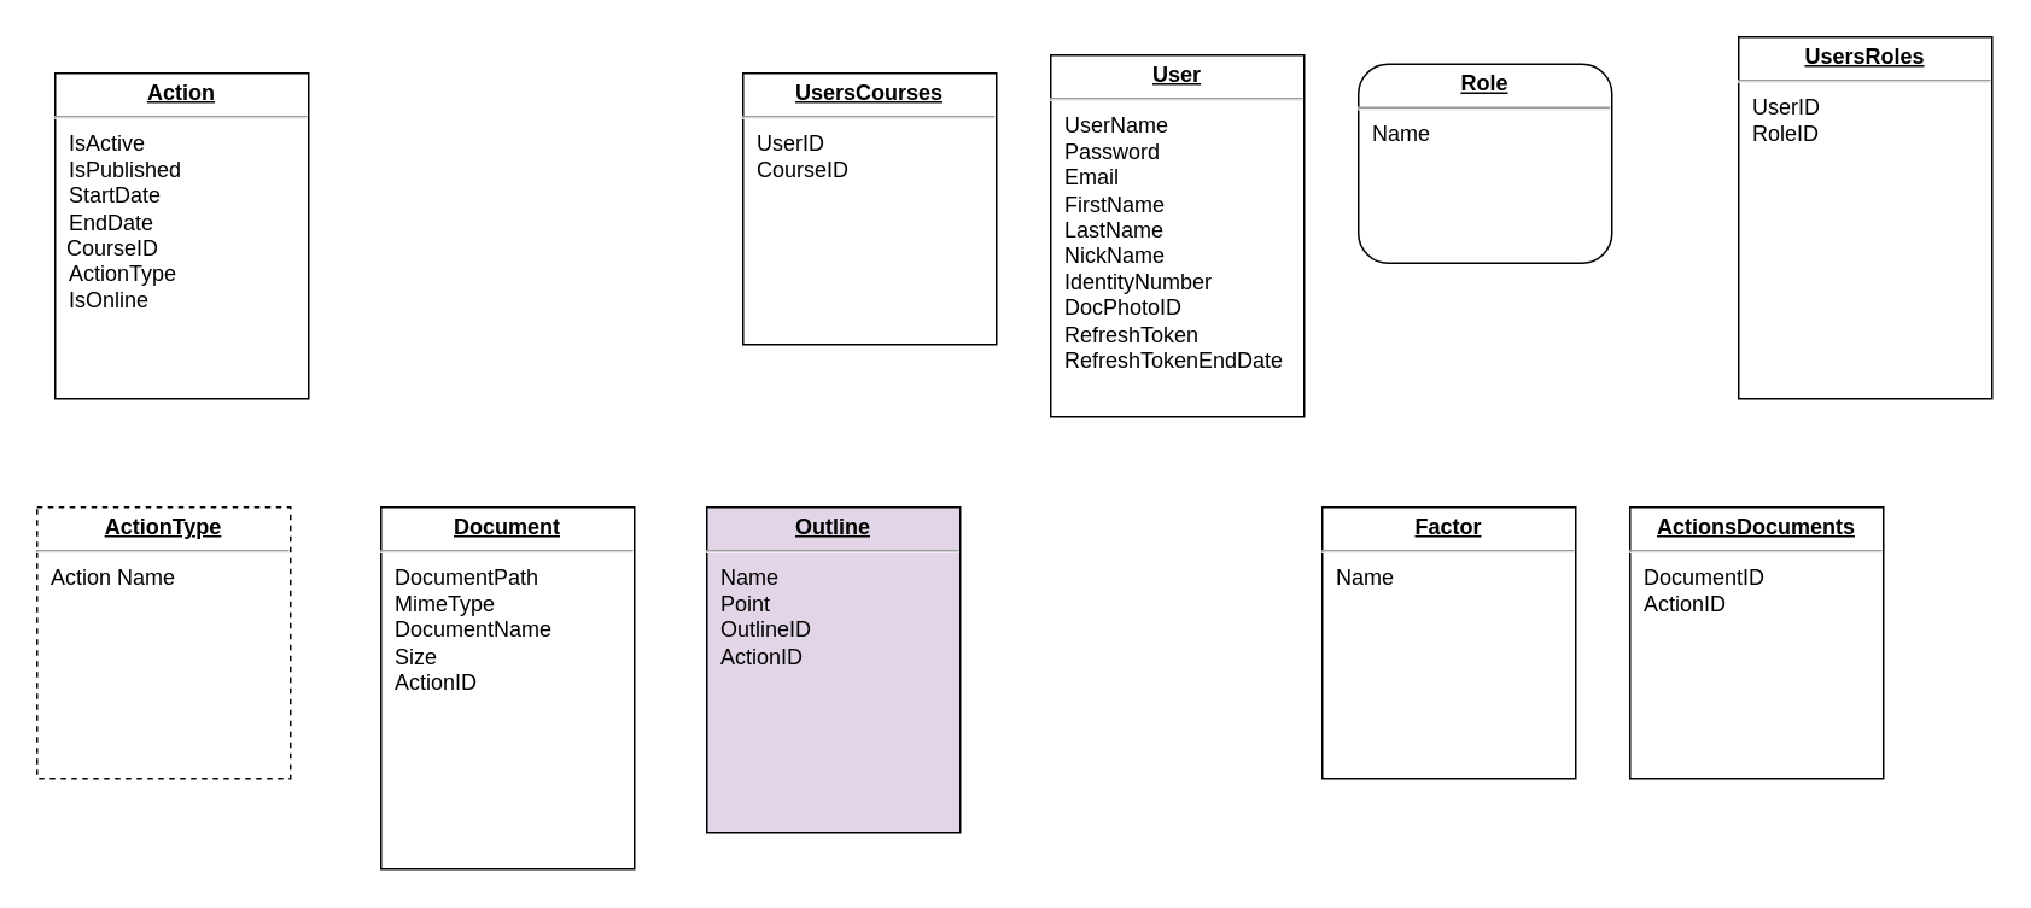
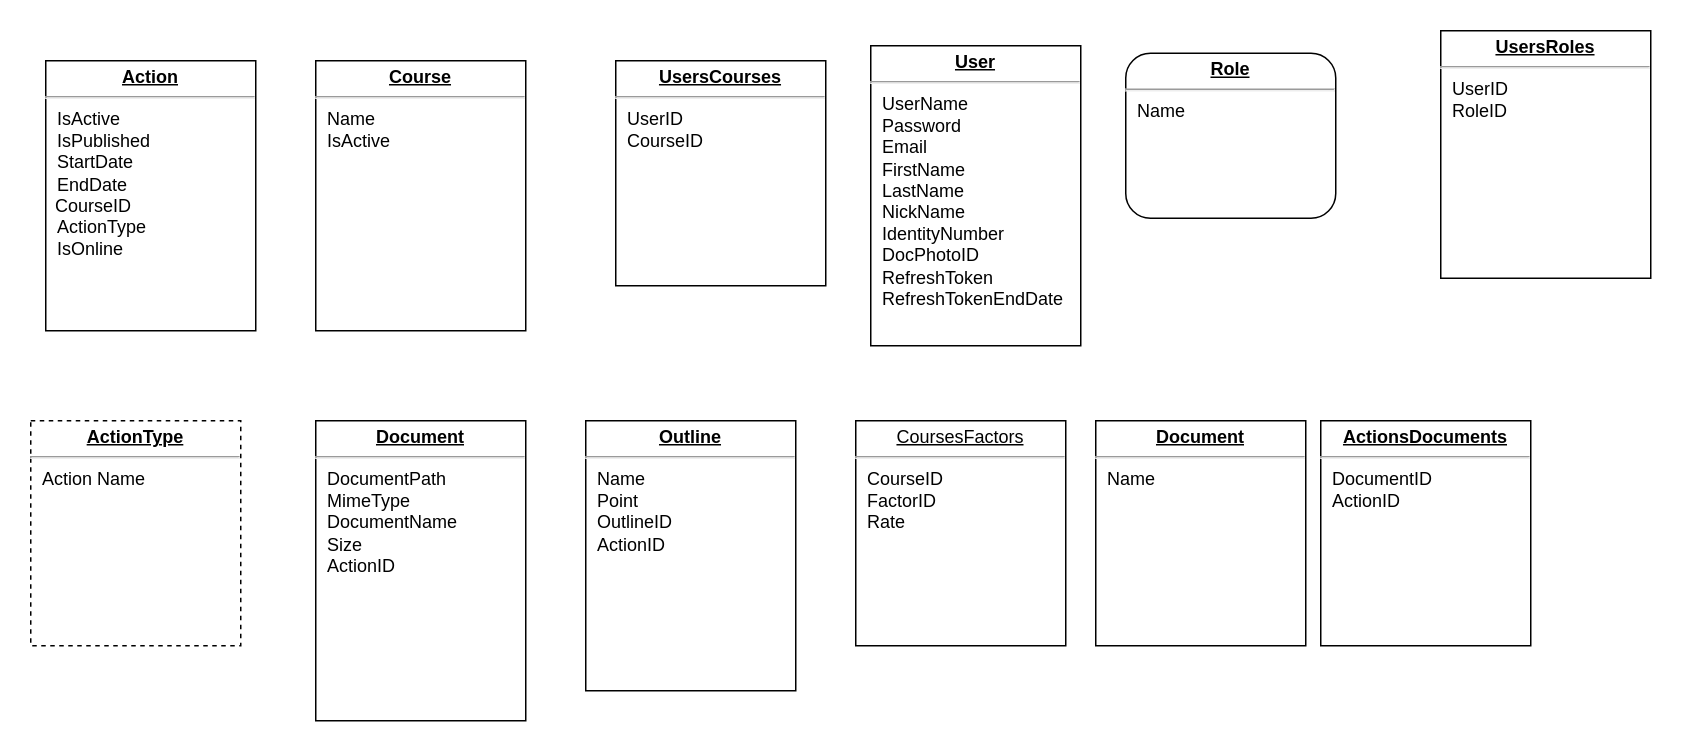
  <mxCell id="0" />
  <mxCell id="1" parent="0" />
  <mxCell id="2" value="&lt;p style=&quot;margin: 0px ; margin-top: 4px ; text-align: center ; text-decoration: underline&quot;&gt;&lt;b&gt;Action&lt;/b&gt;&lt;/p&gt;&lt;hr&gt;&lt;p style=&quot;margin: 0px ; margin-left: 8px&quot;&gt;IsActive&lt;br&gt;IsPublished&lt;br&gt;StartDate&lt;/p&gt;&lt;p style=&quot;margin: 0px ; margin-left: 8px&quot;&gt;EndDate&lt;br&gt;&lt;/p&gt;&amp;nbsp; CourseID&lt;p style=&quot;margin: 0px ; margin-left: 8px&quot;&gt;ActionType&lt;br&gt;&lt;/p&gt;&lt;p style=&quot;margin: 0px ; margin-left: 8px&quot;&gt;IsOnline&lt;br&gt;&lt;/p&gt;&lt;p style=&quot;margin: 0px ; margin-left: 8px&quot;&gt;&lt;br&gt;&lt;/p&gt;" style="verticalAlign=top;align=left;overflow=fill;fontSize=12;fontFamily=Helvetica;html=1;rounded=0;shadow=0;comic=0;labelBackgroundColor=none;strokeWidth=1" parent="1" vertex="1"><mxGeometry x="30" y="40" width="140" height="180" as="geometry" /></mxCell>
  <mxCell id="3" value="&lt;p style=&quot;margin: 0px ; margin-top: 4px ; text-align: center ; text-decoration: underline&quot;&gt;&lt;b&gt;ActionType&lt;/b&gt;&lt;/p&gt;&lt;hr&gt;&lt;p style=&quot;margin: 0px ; margin-left: 8px&quot;&gt;Action Name&lt;/p&gt;&lt;p style=&quot;margin: 0px ; margin-left: 8px&quot;&gt;&lt;br&gt;&lt;/p&gt;" style="verticalAlign=top;align=left;overflow=fill;fontSize=12;fontFamily=Helvetica;html=1;rounded=0;shadow=0;comic=0;labelBackgroundColor=none;strokeWidth=1;dashed=1;" parent="1" vertex="1"><mxGeometry x="20" y="280" width="140" height="150" as="geometry" /></mxCell>
+ <mxCell id="4" value="&lt;p style=&quot;margin: 0px ; margin-top: 4px ; text-align: center ; text-decoration: underline&quot;&gt;&lt;b&gt;Course&lt;/b&gt;&lt;/p&gt;&lt;hr&gt;&lt;p style=&quot;margin: 0px ; margin-left: 8px&quot;&gt;Name&lt;br&gt;&lt;/p&gt;&lt;p style=&quot;margin: 0px ; margin-left: 8px&quot;&gt;IsActive&lt;br&gt;&lt;/p&gt;" style="verticalAlign=top;align=left;overflow=fill;fontSize=12;fontFamily=Helvetica;html=1;rounded=0;shadow=0;comic=0;labelBackgroundColor=none;strokeWidth=1" parent="1" vertex="1"><mxGeometry x="210" y="40" width="140" height="180" as="geometry" /></mxCell>
  <mxCell id="5" value="&lt;p style=&quot;margin: 0px ; margin-top: 4px ; text-align: center ; text-decoration: underline&quot;&gt;&lt;b&gt;Document&lt;/b&gt;&lt;/p&gt;&lt;hr&gt;&lt;p style=&quot;margin: 0px ; margin-left: 8px&quot;&gt;DocumentPath&lt;br&gt;&lt;/p&gt;&lt;p style=&quot;margin: 0px ; margin-left: 8px&quot;&gt;MimeType&lt;br&gt;&lt;/p&gt;&lt;p style=&quot;margin: 0px ; margin-left: 8px&quot;&gt;DocumentName&lt;br&gt;&lt;/p&gt;&lt;p style=&quot;margin: 0px ; margin-left: 8px&quot;&gt;Size&lt;/p&gt;&lt;p style=&quot;margin: 0px ; margin-left: 8px&quot;&gt;ActionID&lt;br&gt;&lt;/p&gt;" style="verticalAlign=top;align=left;overflow=fill;fontSize=12;fontFamily=Helvetica;html=1;rounded=0;shadow=0;comic=0;labelBackgroundColor=none;strokeWidth=1" parent="1" vertex="1"><mxGeometry x="210" y="280" width="140" height="200" as="geometry" /></mxCell>
  <mxCell id="6" value="&lt;p style=&quot;margin: 0px ; margin-top: 4px ; text-align: center ; text-decoration: underline&quot;&gt;&lt;b&gt;UsersCourses&lt;/b&gt;&lt;/p&gt;&lt;hr&gt;&lt;p style=&quot;margin: 0px ; margin-left: 8px&quot;&gt;UserID&lt;/p&gt;&lt;p style=&quot;margin: 0px ; margin-left: 8px&quot;&gt;CourseID&lt;/p&gt;" style="verticalAlign=top;align=left;overflow=fill;fontSize=12;fontFamily=Helvetica;html=1;rounded=0;shadow=0;comic=0;labelBackgroundColor=none;strokeWidth=1" parent="1" vertex="1"><mxGeometry x="410" y="40" width="140" height="150" as="geometry" /></mxCell>
- <mxCell id="7" value="&lt;p style=&quot;margin: 0px ; margin-top: 4px ; text-align: center ; text-decoration: underline&quot;&gt;&lt;b&gt;Outline&lt;/b&gt;&lt;/p&gt;&lt;hr&gt;&lt;p style=&quot;margin: 0px ; margin-left: 8px&quot;&gt;Name&lt;/p&gt;&lt;p style=&quot;margin: 0px ; margin-left: 8px&quot;&gt;Point&lt;/p&gt;&lt;p style=&quot;margin: 0px ; margin-left: 8px&quot;&gt;OutlineID&lt;/p&gt;&lt;p style=&quot;margin: 0px ; margin-left: 8px&quot;&gt;ActionID&lt;/p&gt;" style="verticalAlign=top;align=left;overflow=fill;fontSize=12;fontFamily=Helvetica;html=1;rounded=0;shadow=0;comic=0;labelBackgroundColor=none;strokeWidth=1;fillColor=#e1d5e7;" parent="1" vertex="1"><mxGeometry x="390" y="280" width="140" height="180" as="geometry" /></mxCell>
- <mxCell id="8" value="&lt;p style=&quot;margin: 0px ; margin-top: 4px ; text-align: center ; text-decoration: underline&quot;&gt;&lt;b&gt;ActionsDocuments&lt;/b&gt;&lt;/p&gt;&lt;hr&gt;&lt;p style=&quot;margin: 0px ; margin-left: 8px&quot;&gt;DocumentID&lt;/p&gt;&lt;p style=&quot;margin: 0px ; margin-left: 8px&quot;&gt;ActionID&lt;/p&gt;" style="verticalAlign=top;align=left;overflow=fill;fontSize=12;fontFamily=Helvetica;html=1;rounded=0;shadow=0;comic=0;labelBackgroundColor=none;strokeWidth=1" parent="1" vertex="1"><mxGeometry x="900" y="280" width="140" height="150" as="geometry" /></mxCell>
+ <mxCell id="7" value="&lt;p style=&quot;margin: 0px ; margin-top: 4px ; text-align: center ; text-decoration: underline&quot;&gt;&lt;b&gt;Outline&lt;/b&gt;&lt;/p&gt;&lt;hr&gt;&lt;p style=&quot;margin: 0px ; margin-left: 8px&quot;&gt;Name&lt;/p&gt;&lt;p style=&quot;margin: 0px ; margin-left: 8px&quot;&gt;Point&lt;/p&gt;&lt;p style=&quot;margin: 0px ; margin-left: 8px&quot;&gt;OutlineID&lt;/p&gt;&lt;p style=&quot;margin: 0px ; margin-left: 8px&quot;&gt;ActionID&lt;/p&gt;" style="verticalAlign=top;align=left;overflow=fill;fontSize=12;fontFamily=Helvetica;html=1;rounded=0;shadow=0;comic=0;labelBackgroundColor=none;strokeWidth=1" parent="1" vertex="1"><mxGeometry x="390" y="280" width="140" height="180" as="geometry" /></mxCell>
+ <mxCell id="8" value="&lt;p style=&quot;margin: 0px ; margin-top: 4px ; text-align: center ; text-decoration: underline&quot;&gt;&lt;b&gt;ActionsDocuments&lt;/b&gt;&lt;/p&gt;&lt;hr&gt;&lt;p style=&quot;margin: 0px ; margin-left: 8px&quot;&gt;DocumentID&lt;/p&gt;&lt;p style=&quot;margin: 0px ; margin-left: 8px&quot;&gt;ActionID&lt;/p&gt;" style="verticalAlign=top;align=left;overflow=fill;fontSize=12;fontFamily=Helvetica;html=1;rounded=0;shadow=0;comic=0;labelBackgroundColor=none;strokeWidth=1" parent="1" vertex="1"><mxGeometry x="880" y="280" width="140" height="150" as="geometry" /></mxCell>
  <mxCell id="9" value="&lt;p style=&quot;margin: 0px ; margin-top: 4px ; text-align: center ; text-decoration: underline&quot;&gt;&lt;b&gt;User&lt;/b&gt;&lt;/p&gt;&lt;hr&gt;&lt;p style=&quot;margin: 0px ; margin-left: 8px&quot;&gt;UserName&lt;br&gt;&lt;/p&gt;&lt;p style=&quot;margin: 0px ; margin-left: 8px&quot;&gt;Password&lt;br&gt;&lt;/p&gt;&lt;p style=&quot;margin: 0px ; margin-left: 8px&quot;&gt;Email&lt;br&gt;&lt;/p&gt;&lt;p style=&quot;margin: 0px ; margin-left: 8px&quot;&gt;FirstName&lt;br&gt;&lt;/p&gt;&lt;p style=&quot;margin: 0px ; margin-left: 8px&quot;&gt;LastName&lt;br&gt;&lt;/p&gt;&lt;p style=&quot;margin: 0px ; margin-left: 8px&quot;&gt;NickName&lt;/p&gt;&lt;p style=&quot;margin: 0px ; margin-left: 8px&quot;&gt;IdentityNumber&lt;/p&gt;&lt;p style=&quot;margin: 0px ; margin-left: 8px&quot;&gt;DocPhotoID&lt;br&gt;&lt;/p&gt;&lt;p style=&quot;margin: 0px ; margin-left: 8px&quot;&gt;RefreshToken&lt;br&gt;&lt;/p&gt;&lt;p style=&quot;margin: 0px ; margin-left: 8px&quot;&gt;RefreshTokenEndDate&lt;br&gt;&lt;/p&gt;" style="verticalAlign=top;align=left;overflow=fill;fontSize=12;fontFamily=Helvetica;html=1;rounded=0;shadow=0;comic=0;labelBackgroundColor=none;strokeWidth=1" parent="1" vertex="1"><mxGeometry x="580" y="30" width="140" height="200" as="geometry" /></mxCell>
  <mxCell id="10" value="&lt;p style=&quot;margin: 0px ; margin-top: 4px ; text-align: center ; text-decoration: underline&quot;&gt;&lt;b&gt;Role&lt;/b&gt;&lt;/p&gt;&lt;hr&gt;&lt;p style=&quot;margin: 0px ; margin-left: 8px&quot;&gt;Name&lt;/p&gt;" style="verticalAlign=top;align=left;overflow=fill;fontSize=12;fontFamily=Helvetica;html=1;shadow=0;comic=0;labelBackgroundColor=none;strokeWidth=1;rounded=1;" parent="1" vertex="1"><mxGeometry x="750" y="35" width="140" height="110" as="geometry" /></mxCell>
- <mxCell id="11" value="&lt;p style=&quot;margin: 0px ; margin-top: 4px ; text-align: center ; text-decoration: underline&quot;&gt;&lt;b&gt;UsersRoles&lt;/b&gt;&lt;/p&gt;&lt;hr&gt;&lt;p style=&quot;margin: 0px ; margin-left: 8px&quot;&gt;UserID&lt;/p&gt;&lt;p style=&quot;margin: 0px ; margin-left: 8px&quot;&gt;RoleID&lt;/p&gt;" style="verticalAlign=top;align=left;overflow=fill;fontSize=12;fontFamily=Helvetica;html=1;rounded=0;shadow=0;comic=0;labelBackgroundColor=none;strokeWidth=1" parent="1" vertex="1"><mxGeometry x="960" y="20" width="140" height="200" as="geometry" /></mxCell>
- <mxCell id="13" value="&lt;p style=&quot;margin: 0px ; margin-top: 4px ; text-align: center ; text-decoration: underline&quot;&gt;&lt;b&gt;Factor&lt;/b&gt;&lt;/p&gt;&lt;hr&gt;&lt;p style=&quot;margin: 0px ; margin-left: 8px&quot;&gt;Name&lt;/p&gt;&lt;p style=&quot;margin: 0px ; margin-left: 8px&quot;&gt;&lt;br&gt;&lt;/p&gt;" style="verticalAlign=top;align=left;overflow=fill;fontSize=12;fontFamily=Helvetica;html=1;rounded=0;shadow=0;comic=0;labelBackgroundColor=none;strokeWidth=1" vertex="1" parent="1"><mxGeometry x="730" y="280" width="140" height="150" as="geometry" /></mxCell>
+ <mxCell id="11" value="&lt;p style=&quot;margin: 0px ; margin-top: 4px ; text-align: center ; text-decoration: underline&quot;&gt;&lt;b&gt;UsersRoles&lt;/b&gt;&lt;/p&gt;&lt;hr&gt;&lt;p style=&quot;margin: 0px ; margin-left: 8px&quot;&gt;UserID&lt;/p&gt;&lt;p style=&quot;margin: 0px ; margin-left: 8px&quot;&gt;RoleID&lt;/p&gt;" style="verticalAlign=top;align=left;overflow=fill;fontSize=12;fontFamily=Helvetica;html=1;rounded=0;shadow=0;comic=0;labelBackgroundColor=none;strokeWidth=1" parent="1" vertex="1"><mxGeometry x="960" y="20" width="140" height="165" as="geometry" /></mxCell>
+ <mxCell id="12" value="&lt;p style=&quot;margin: 0px ; margin-top: 4px ; text-align: center ; text-decoration: underline&quot;&gt;CoursesFactors&lt;/p&gt;&lt;hr&gt;&lt;p style=&quot;margin: 0px ; margin-left: 8px&quot;&gt;CourseID&lt;/p&gt;&lt;p style=&quot;margin: 0px ; margin-left: 8px&quot;&gt;FactorID&lt;/p&gt;&lt;p style=&quot;margin: 0px ; margin-left: 8px&quot;&gt;Rate&lt;br&gt;&lt;/p&gt;" style="verticalAlign=top;align=left;overflow=fill;fontSize=12;fontFamily=Helvetica;html=1;rounded=0;shadow=0;comic=0;labelBackgroundColor=none;strokeWidth=1" vertex="1" parent="1"><mxGeometry x="570" y="280" width="140" height="150" as="geometry" /></mxCell>
+ <mxCell id="13" value="&lt;p style=&quot;margin: 0px ; margin-top: 4px ; text-align: center ; text-decoration: underline&quot;&gt;&lt;b&gt;Document&lt;/b&gt;&lt;/p&gt;&lt;hr&gt;&lt;p style=&quot;margin: 0px ; margin-left: 8px&quot;&gt;Name&lt;/p&gt;&lt;p style=&quot;margin: 0px ; margin-left: 8px&quot;&gt;&lt;br&gt;&lt;/p&gt;" style="verticalAlign=top;align=left;overflow=fill;fontSize=12;fontFamily=Helvetica;html=1;rounded=0;shadow=0;comic=0;labelBackgroundColor=none;strokeWidth=1" vertex="1" parent="1"><mxGeometry x="730" y="280" width="140" height="150" as="geometry" /></mxCell>
